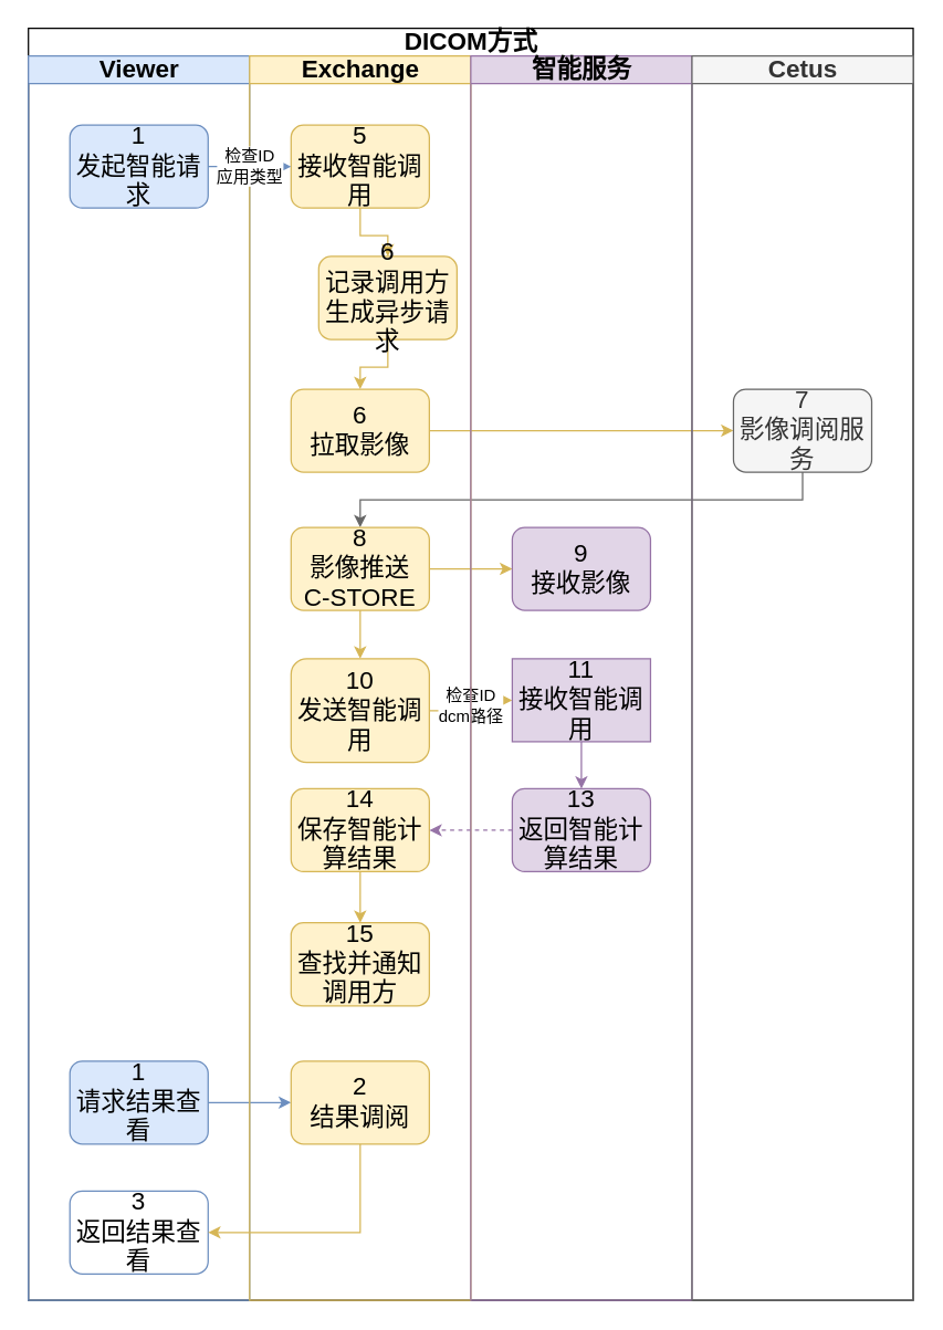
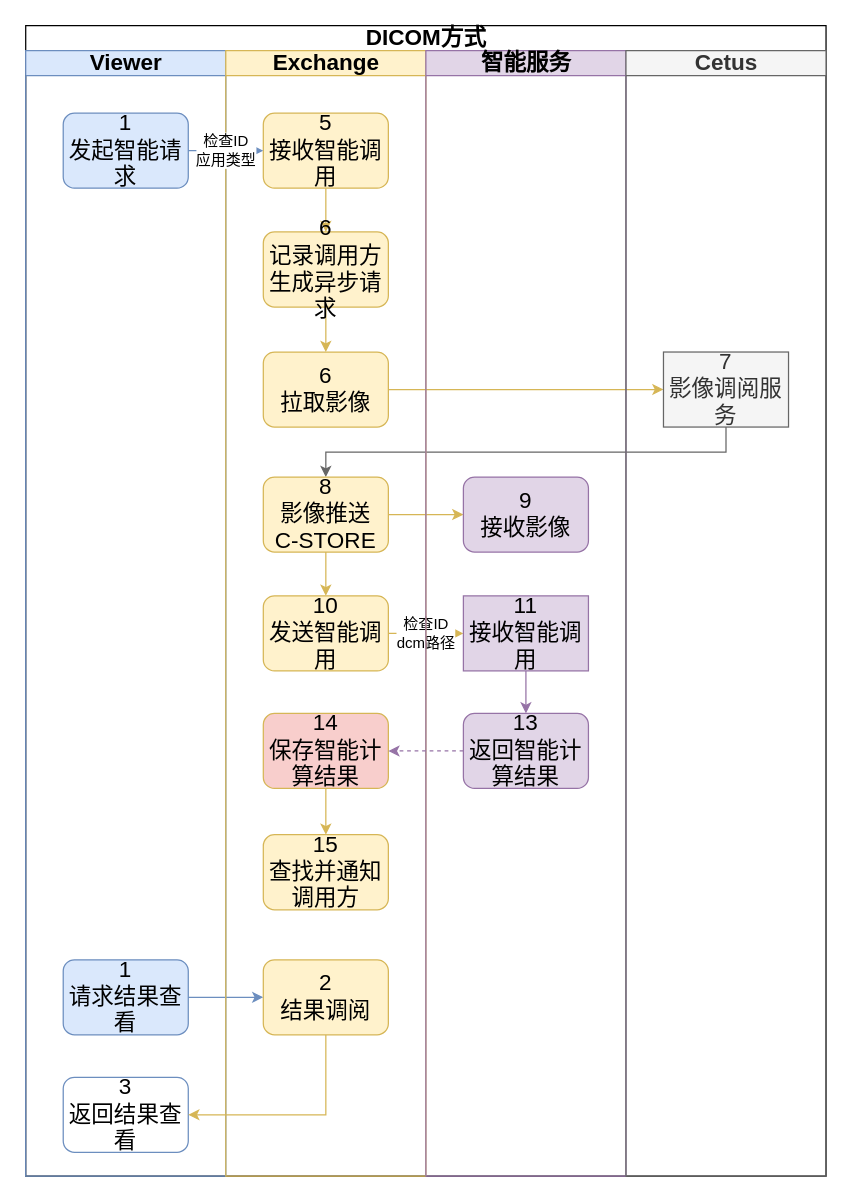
  <mxCell id="0" />
  <mxCell id="1" parent="0" />
  <mxCell id="2" value="DICOM方式" style="swimlane;html=1;childLayout=stackLayout;resizeParent=1;resizeParentMax=0;startSize=20;fontSize=18;" parent="1" vertex="1"><mxGeometry x="20" y="20" width="640" height="920" as="geometry" /></mxCell>
  <mxCell id="3" value="Viewer" style="swimlane;html=1;startSize=20;aspect=fixed;fillColor=#dae8fc;strokeColor=#6c8ebf;fontSize=18;" parent="2" vertex="1"><mxGeometry y="20" width="160" height="900" as="geometry" /></mxCell>
  <mxCell id="4" value="1&lt;br style=&quot;font-size: 18px;&quot;&gt;发起智能请求" style="rounded=1;whiteSpace=wrap;html=1;fillColor=#dae8fc;strokeColor=#6c8ebf;fontSize=18;" parent="3" vertex="1"><mxGeometry x="30" y="50" width="100" height="60" as="geometry" /></mxCell>
  <mxCell id="5" value="1&lt;br style=&quot;font-size: 18px;&quot;&gt;请求结果查看" style="rounded=1;whiteSpace=wrap;html=1;fillColor=#dae8fc;strokeColor=#6c8ebf;fontSize=18;" parent="3" vertex="1"><mxGeometry x="30" y="727" width="100" height="60" as="geometry" /></mxCell>
  <mxCell id="6" value="3&lt;br style=&quot;font-size: 18px;&quot;&gt;返回结果查看" style="rounded=1;whiteSpace=wrap;html=1;fillColor=#ffffff;strokeColor=#6c8ebf;fontSize=18;" parent="3" vertex="1"><mxGeometry x="30" y="821" width="100" height="60" as="geometry" /></mxCell>
  <mxCell id="7" value="检查ID&lt;br style=&quot;font-size: 12px;&quot;&gt;dcm路径" style="edgeStyle=orthogonalEdgeStyle;rounded=0;orthogonalLoop=1;jettySize=auto;html=1;exitX=1;exitY=0.5;exitDx=0;exitDy=0;entryX=0;entryY=0.5;entryDx=0;entryDy=0;fillColor=#fff2cc;strokeColor=#d6b656;fontSize=12;" parent="2" source="24" target="30" edge="1"><mxGeometry relative="1" as="geometry" /></mxCell>
  <mxCell id="8" style="edgeStyle=orthogonalEdgeStyle;rounded=0;orthogonalLoop=1;jettySize=auto;html=1;entryX=0;entryY=0.5;entryDx=0;entryDy=0;fillColor=#fff2cc;strokeColor=#d6b656;fontSize=18;" parent="2" source="25" target="34" edge="1"><mxGeometry relative="1" as="geometry"><mxPoint x="670" y="291" as="targetPoint" /></mxGeometry></mxCell>
  <mxCell id="9" style="edgeStyle=orthogonalEdgeStyle;rounded=0;orthogonalLoop=1;jettySize=auto;html=1;exitX=0.5;exitY=1;exitDx=0;exitDy=0;entryX=0.5;entryY=0;entryDx=0;entryDy=0;fillColor=#f5f5f5;strokeColor=#666666;fontSize=18;" parent="2" source="34" target="19" edge="1"><mxGeometry relative="1" as="geometry"><mxPoint x="720" y="321" as="sourcePoint" /></mxGeometry></mxCell>
  <mxCell id="10" style="edgeStyle=orthogonalEdgeStyle;rounded=0;orthogonalLoop=1;jettySize=auto;html=1;exitX=1;exitY=0.5;exitDx=0;exitDy=0;entryX=0;entryY=0.5;entryDx=0;entryDy=0;fillColor=#fff2cc;strokeColor=#d6b656;fontSize=18;" parent="2" source="19" target="28" edge="1"><mxGeometry relative="1" as="geometry" /></mxCell>
  <mxCell id="11" style="edgeStyle=orthogonalEdgeStyle;rounded=0;orthogonalLoop=1;jettySize=auto;html=1;entryX=0;entryY=0.5;entryDx=0;entryDy=0;fillColor=#dae8fc;strokeColor=#6c8ebf;fontSize=18;" parent="2" source="5" target="21" edge="1"><mxGeometry relative="1" as="geometry" /></mxCell>
  <mxCell id="12" style="edgeStyle=orthogonalEdgeStyle;rounded=0;orthogonalLoop=1;jettySize=auto;html=1;entryX=1;entryY=0.5;entryDx=0;entryDy=0;exitX=0.5;exitY=1;exitDx=0;exitDy=0;fillColor=#fff2cc;strokeColor=#d6b656;fontSize=18;" parent="2" source="21" target="6" edge="1"><mxGeometry relative="1" as="geometry" /></mxCell>
  <mxCell id="13" value="Exchange" style="swimlane;html=1;startSize=20;fillColor=#fff2cc;strokeColor=#d6b656;fontSize=18;" parent="2" vertex="1"><mxGeometry x="160" y="20" width="160" height="900" as="geometry" /></mxCell>
  <mxCell id="14" style="edgeStyle=orthogonalEdgeStyle;rounded=0;orthogonalLoop=1;jettySize=auto;html=1;fillColor=#fff2cc;strokeColor=#d6b656;fontSize=18;" parent="13" source="15" target="17" edge="1"><mxGeometry relative="1" as="geometry" /></mxCell>
  <mxCell id="15" value="5&lt;br style=&quot;font-size: 18px;&quot;&gt;接收智能调用" style="rounded=1;whiteSpace=wrap;html=1;fillColor=#fff2cc;strokeColor=#d6b656;fontSize=18;" parent="13" vertex="1"><mxGeometry x="30" y="50" width="100" height="60" as="geometry" /></mxCell>
  <mxCell id="16" style="edgeStyle=orthogonalEdgeStyle;rounded=0;orthogonalLoop=1;jettySize=auto;html=1;exitX=0.5;exitY=1;exitDx=0;exitDy=0;entryX=0.5;entryY=0;entryDx=0;entryDy=0;fillColor=#fff2cc;strokeColor=#d6b656;fontSize=18;" parent="13" source="17" target="25" edge="1"><mxGeometry relative="1" as="geometry" /></mxCell>
- <mxCell id="17" value="6&lt;br style=&quot;font-size: 18px;&quot;&gt;记录调用方&lt;br style=&quot;font-size: 18px;&quot;&gt;生成异步请求" style="rounded=1;whiteSpace=wrap;html=1;fillColor=#fff2cc;strokeColor=#d6b656;fontSize=18;" parent="13" vertex="1"><mxGeometry x="50" y="145" width="100" height="60" as="geometry" /></mxCell>
+ <mxCell id="17" value="6&lt;br style=&quot;font-size: 18px;&quot;&gt;记录调用方&lt;br style=&quot;font-size: 18px;&quot;&gt;生成异步请求" style="rounded=1;whiteSpace=wrap;html=1;fillColor=#fff2cc;strokeColor=#d6b656;fontSize=18;" parent="13" vertex="1"><mxGeometry x="30" y="145" width="100" height="60" as="geometry" /></mxCell>
  <mxCell id="18" style="edgeStyle=orthogonalEdgeStyle;rounded=0;orthogonalLoop=1;jettySize=auto;html=1;exitX=0.5;exitY=1;exitDx=0;exitDy=0;entryX=0.5;entryY=0;entryDx=0;entryDy=0;fillColor=#fff2cc;strokeColor=#d6b656;fontSize=18;" parent="13" source="19" target="24" edge="1"><mxGeometry relative="1" as="geometry" /></mxCell>
  <mxCell id="19" value="8&lt;br style=&quot;font-size: 18px;&quot;&gt;影像推送&lt;br style=&quot;font-size: 18px;&quot;&gt;C-STORE" style="rounded=1;whiteSpace=wrap;html=1;fillColor=#fff2cc;strokeColor=#d6b656;fontSize=18;" parent="13" vertex="1"><mxGeometry x="30" y="341" width="100" height="60" as="geometry" /></mxCell>
- <mxCell id="20" value="14&lt;br style=&quot;font-size: 18px;&quot;&gt;保存智能计算结果" style="rounded=1;whiteSpace=wrap;html=1;fillColor=#fff2cc;strokeColor=#d6b656;fontSize=18;" parent="13" vertex="1"><mxGeometry x="30" y="530" width="100" height="60" as="geometry" /></mxCell>
+ <mxCell id="20" value="14&lt;br style=&quot;font-size: 18px;&quot;&gt;保存智能计算结果" style="rounded=1;whiteSpace=wrap;html=1;fillColor=#f8cecc;strokeColor=#d6b656;fontSize=18;" parent="13" vertex="1"><mxGeometry x="30" y="530" width="100" height="60" as="geometry" /></mxCell>
  <mxCell id="21" value="2&lt;br style=&quot;font-size: 18px;&quot;&gt;结果调阅" style="rounded=1;whiteSpace=wrap;html=1;fillColor=#fff2cc;strokeColor=#d6b656;fontSize=18;" parent="13" vertex="1"><mxGeometry x="30" y="727" width="100" height="60" as="geometry" /></mxCell>
  <mxCell id="22" value="15&lt;br style=&quot;font-size: 18px;&quot;&gt;查找并通知调用方" style="rounded=1;whiteSpace=wrap;html=1;fillColor=#fff2cc;strokeColor=#d6b656;fontSize=18;" parent="13" vertex="1"><mxGeometry x="30" y="627" width="100" height="60" as="geometry" /></mxCell>
  <mxCell id="23" style="edgeStyle=orthogonalEdgeStyle;rounded=0;orthogonalLoop=1;jettySize=auto;html=1;fillColor=#fff2cc;strokeColor=#d6b656;fontSize=18;" parent="13" source="20" target="22" edge="1"><mxGeometry relative="1" as="geometry" /></mxCell>
- <mxCell id="24" value="10&lt;br style=&quot;font-size: 18px;&quot;&gt;发送智能调用" style="rounded=1;whiteSpace=wrap;html=1;fillColor=#fff2cc;strokeColor=#d6b656;fontSize=18;" parent="13" vertex="1"><mxGeometry x="30" y="436" width="100" height="75" as="geometry" /></mxCell>
+ <mxCell id="24" value="10&lt;br style=&quot;font-size: 18px;&quot;&gt;发送智能调用" style="rounded=1;whiteSpace=wrap;html=1;fillColor=#fff2cc;strokeColor=#d6b656;fontSize=18;" parent="13" vertex="1"><mxGeometry x="30" y="436" width="100" height="60" as="geometry" /></mxCell>
  <mxCell id="25" value="6&lt;br style=&quot;font-size: 18px;&quot;&gt;拉取影像" style="rounded=1;whiteSpace=wrap;html=1;fillColor=#fff2cc;strokeColor=#d6b656;fontSize=18;" parent="13" vertex="1"><mxGeometry x="30" y="241" width="100" height="60" as="geometry" /></mxCell>
  <mxCell id="26" style="edgeStyle=orthogonalEdgeStyle;rounded=0;orthogonalLoop=1;jettySize=auto;html=1;entryX=1;entryY=0.5;entryDx=0;entryDy=0;dashed=1;fillColor=#e1d5e7;strokeColor=#9673a6;fontSize=18;" parent="2" source="31" target="20" edge="1"><mxGeometry relative="1" as="geometry" /></mxCell>
  <mxCell id="27" value="智能服务" style="swimlane;html=1;startSize=20;fillColor=#e1d5e7;strokeColor=#9673a6;fontSize=18;" parent="2" vertex="1"><mxGeometry x="320" y="20" width="160" height="900" as="geometry" /></mxCell>
  <mxCell id="28" value="9&lt;br style=&quot;font-size: 18px;&quot;&gt;接收影像" style="rounded=1;whiteSpace=wrap;html=1;fillColor=#e1d5e7;strokeColor=#9673a6;fontSize=18;" parent="27" vertex="1"><mxGeometry x="30" y="341" width="100" height="60" as="geometry" /></mxCell>
  <mxCell id="29" style="edgeStyle=orthogonalEdgeStyle;rounded=0;orthogonalLoop=1;jettySize=auto;html=1;entryX=0.5;entryY=0;entryDx=0;entryDy=0;fillColor=#e1d5e7;strokeColor=#9673a6;fontSize=18;" parent="27" source="30" target="31" edge="1"><mxGeometry relative="1" as="geometry"><mxPoint x="80" y="536" as="targetPoint" /></mxGeometry></mxCell>
  <mxCell id="30" value="11&lt;br style=&quot;font-size: 18px;&quot;&gt;接收智能调用" style="whiteSpace=wrap;html=1;fillColor=#e1d5e7;strokeColor=#9673a6;fontSize=18;rounded=0;" parent="27" vertex="1"><mxGeometry x="30" y="436" width="100" height="60" as="geometry" /></mxCell>
  <mxCell id="31" value="13&lt;br style=&quot;font-size: 18px;&quot;&gt;返回智能计算结果" style="rounded=1;whiteSpace=wrap;html=1;fillColor=#e1d5e7;strokeColor=#9673a6;fontSize=18;" parent="27" vertex="1"><mxGeometry x="30" y="530" width="100" height="60" as="geometry" /></mxCell>
  <mxCell id="32" value="检查ID&lt;br style=&quot;font-size: 12px;&quot;&gt;应用类型" style="edgeStyle=orthogonalEdgeStyle;rounded=0;orthogonalLoop=1;jettySize=auto;html=1;fillColor=#dae8fc;strokeColor=#6c8ebf;entryX=0;entryY=0.5;entryDx=0;entryDy=0;fontSize=12;" parent="2" source="4" target="15" edge="1"><mxGeometry relative="1" as="geometry"><mxPoint x="130" y="180" as="targetPoint" /></mxGeometry></mxCell>
  <mxCell id="33" value="Cetus" style="swimlane;html=1;startSize=20;fillColor=#f5f5f5;strokeColor=#666666;fontColor=#333333;fontSize=18;" parent="2" vertex="1"><mxGeometry x="480" y="20" width="160" height="900" as="geometry" /></mxCell>
- <mxCell id="34" value="7&lt;br style=&quot;font-size: 18px;&quot;&gt;影像调阅服务" style="rounded=1;whiteSpace=wrap;html=1;fillColor=#f5f5f5;strokeColor=#666666;fontColor=#333333;fontSize=18;" parent="33" vertex="1"><mxGeometry x="30" y="241" width="100" height="60" as="geometry" /></mxCell>
+ <mxCell id="34" value="7&lt;br style=&quot;font-size: 18px;&quot;&gt;影像调阅服务" style="whiteSpace=wrap;html=1;fillColor=#f5f5f5;strokeColor=#666666;fontColor=#333333;fontSize=18;rounded=0;" parent="33" vertex="1"><mxGeometry x="30" y="241" width="100" height="60" as="geometry" /></mxCell>
